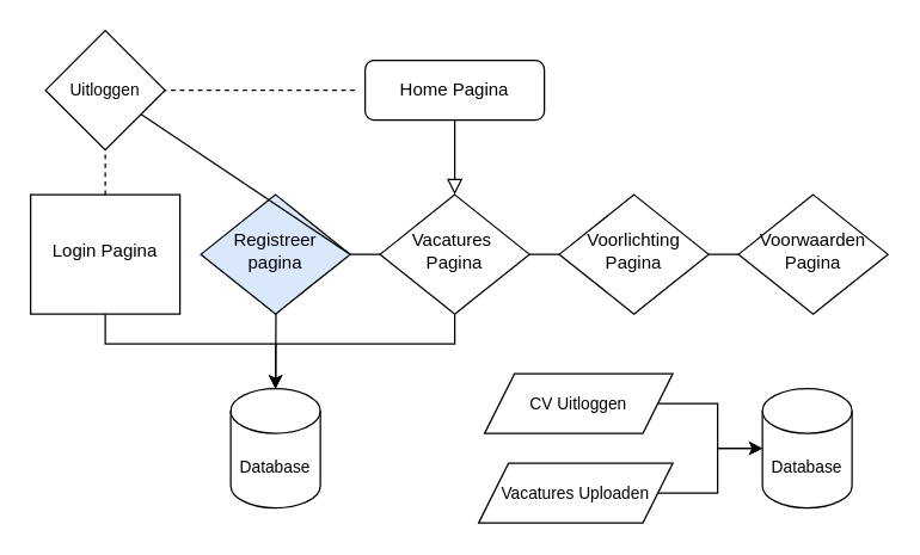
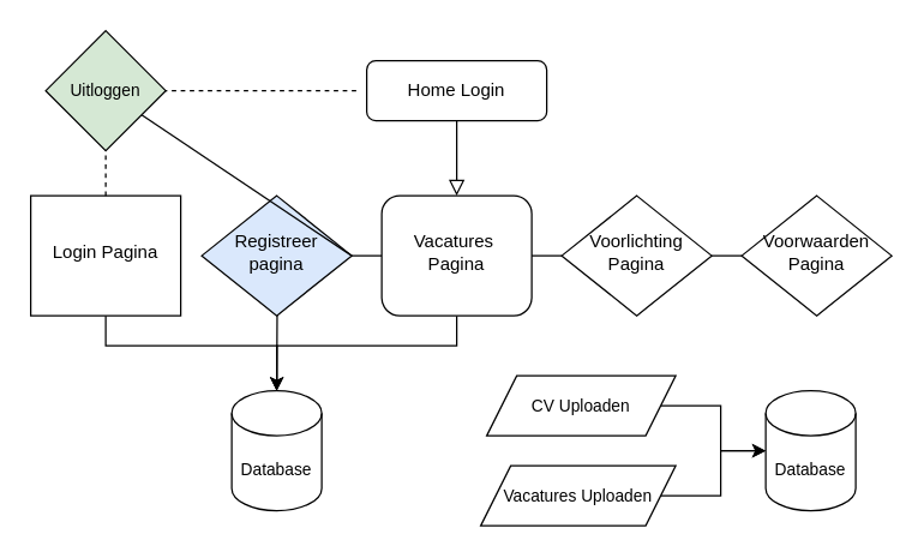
  <mxCell id="0" />
  <mxCell id="1" parent="0" />
  <mxCell id="2" value="" style="rounded=0;html=1;jettySize=auto;orthogonalLoop=1;fontSize=11;endArrow=block;endFill=0;endSize=8;strokeWidth=1;shadow=0;labelBackgroundColor=none;edgeStyle=orthogonalEdgeStyle;" edge="1" parent="1" source="3" target="6"><mxGeometry relative="1" as="geometry" /></mxCell>
- <mxCell id="3" value="Home Pagina" style="rounded=1;whiteSpace=wrap;html=1;fontSize=12;glass=0;strokeWidth=1;shadow=0;" vertex="1" parent="1"><mxGeometry x="244" y="40" width="120" height="40" as="geometry" /></mxCell>
+ <mxCell id="3" value="Home Login" style="rounded=1;whiteSpace=wrap;html=1;fontSize=12;glass=0;strokeWidth=1;shadow=0;" vertex="1" parent="1"><mxGeometry x="244" y="40" width="120" height="40" as="geometry" /></mxCell>
  <mxCell id="4" style="edgeStyle=orthogonalEdgeStyle;rounded=0;orthogonalLoop=1;jettySize=auto;html=1;entryX=0.5;entryY=0;entryDx=0;entryDy=0;fontSize=11;" edge="1" parent="1" source="6"><mxGeometry relative="1" as="geometry"><mxPoint x="184" y="260" as="targetPoint" /></mxGeometry></mxCell>
  <mxCell id="5" style="edgeStyle=orthogonalEdgeStyle;rounded=0;orthogonalLoop=1;jettySize=auto;html=1;entryX=0.5;entryY=0;entryDx=0;entryDy=0;fontSize=11;" edge="1" parent="1" source="6"><mxGeometry relative="1" as="geometry"><mxPoint x="184" y="260" as="targetPoint" /><Array as="points"><mxPoint x="304" y="230" /><mxPoint x="184" y="230" /></Array></mxGeometry></mxCell>
- <mxCell id="6" value="Vacatures&amp;nbsp;&lt;br style=&quot;border-color: var(--border-color);&quot;&gt;Pagina" style="rhombus;whiteSpace=wrap;html=1;shadow=0;fontFamily=Helvetica;fontSize=12;align=center;strokeWidth=1;spacing=6;spacingTop=-4;" vertex="1" parent="1"><mxGeometry x="254" y="130" width="100" height="80" as="geometry" /></mxCell>
+ <mxCell id="6" value="Vacatures&amp;nbsp;&lt;br style=&quot;border-color: var(--border-color);&quot;&gt;Pagina" style="whiteSpace=wrap;html=1;shadow=0;fontFamily=Helvetica;fontSize=12;align=center;strokeWidth=1;spacing=6;spacingTop=-4;rounded=1;" vertex="1" parent="1"><mxGeometry x="254" y="130" width="100" height="80" as="geometry" /></mxCell>
  <mxCell id="7" value="Voorlichting&lt;br&gt;Pagina" style="rhombus;whiteSpace=wrap;html=1;shadow=0;fontFamily=Helvetica;fontSize=12;align=center;strokeWidth=1;spacing=6;spacingTop=-4;" vertex="1" parent="1"><mxGeometry x="374" y="130" width="100" height="80" as="geometry" /></mxCell>
  <mxCell id="8" value="Registreer pagina" style="rhombus;whiteSpace=wrap;html=1;shadow=0;fontFamily=Helvetica;fontSize=12;align=center;strokeWidth=1;spacing=6;spacingTop=-4;fillColor=#dae8fc;" vertex="1" parent="1"><mxGeometry x="134" y="130" width="100" height="80" as="geometry" /></mxCell>
  <mxCell id="9" value="" style="endArrow=none;html=1;rounded=0;exitX=1;exitY=0.5;exitDx=0;exitDy=0;" edge="1" parent="1" source="6"><mxGeometry width="50" height="50" relative="1" as="geometry"><mxPoint x="474" y="250" as="sourcePoint" /><mxPoint x="374" y="170" as="targetPoint" /></mxGeometry></mxCell>
  <mxCell id="10" value="" style="endArrow=none;html=1;rounded=0;exitX=1;exitY=0.5;exitDx=0;exitDy=0;" edge="1" parent="1" source="8" target="17"><mxGeometry width="50" height="50" relative="1" as="geometry"><mxPoint x="204" y="220" as="sourcePoint" /><mxPoint x="254" y="170" as="targetPoint" /></mxGeometry></mxCell>
  <mxCell id="11" style="edgeStyle=orthogonalEdgeStyle;rounded=0;orthogonalLoop=1;jettySize=auto;html=1;entryX=0.5;entryY=0;entryDx=0;entryDy=0;fontSize=11;" edge="1" parent="1" source="12"><mxGeometry relative="1" as="geometry"><mxPoint x="184" y="260" as="targetPoint" /><Array as="points"><mxPoint x="70" y="230" /><mxPoint x="184" y="230" /></Array></mxGeometry></mxCell>
  <mxCell id="12" value="Login Pagina" style="whiteSpace=wrap;html=1;shadow=0;fontFamily=Helvetica;fontSize=12;align=center;strokeWidth=1;spacing=6;spacingTop=-4;rounded=0;" vertex="1" parent="1"><mxGeometry x="20" y="130" width="100" height="80" as="geometry" /></mxCell>
  <mxCell id="13" value="Voorwaarden&lt;br&gt;Pagina&lt;br&gt;" style="rhombus;whiteSpace=wrap;html=1;shadow=0;fontFamily=Helvetica;fontSize=12;align=center;strokeWidth=1;spacing=6;spacingTop=-4;" vertex="1" parent="1"><mxGeometry x="494" y="130" width="100" height="80" as="geometry" /></mxCell>
  <mxCell id="14" value="" style="endArrow=none;html=1;rounded=0;exitX=1;exitY=0.5;exitDx=0;exitDy=0;" edge="1" parent="1"><mxGeometry width="50" height="50" relative="1" as="geometry"><mxPoint x="474" y="170" as="sourcePoint" /><mxPoint x="494" y="170" as="targetPoint" /></mxGeometry></mxCell>
  <mxCell id="15" value="Database" style="shape=cylinder3;whiteSpace=wrap;html=1;boundedLbl=1;backgroundOutline=1;size=15;fontSize=11;" vertex="1" parent="1"><mxGeometry x="154" y="260" width="60" height="80" as="geometry" /></mxCell>
  <mxCell id="16" value="" style="endArrow=none;dashed=1;html=1;rounded=0;fontSize=11;exitX=0.5;exitY=0;exitDx=0;exitDy=0;" edge="1" parent="1" source="12"><mxGeometry width="50" height="50" relative="1" as="geometry"><mxPoint x="194" y="100" as="sourcePoint" /><mxPoint x="240" y="60" as="targetPoint" /><Array as="points"><mxPoint x="70" y="60" /></Array></mxGeometry></mxCell>
- <mxCell id="17" value="Uitloggen" style="rhombus;whiteSpace=wrap;html=1;fontSize=11;" vertex="1" parent="1"><mxGeometry x="30" y="20" width="80" height="80" as="geometry" /></mxCell>
+ <mxCell id="17" value="Uitloggen" style="rhombus;whiteSpace=wrap;html=1;fontSize=11;fillColor=#d5e8d4;" vertex="1" parent="1"><mxGeometry x="30" y="20" width="80" height="80" as="geometry" /></mxCell>
  <mxCell id="18" style="edgeStyle=orthogonalEdgeStyle;rounded=0;orthogonalLoop=1;jettySize=auto;html=1;entryX=0;entryY=0.5;entryDx=0;entryDy=0;entryPerimeter=0;fontSize=11;" edge="1" parent="1" source="19" target="22"><mxGeometry relative="1" as="geometry" /></mxCell>
  <mxCell id="19" value="Vacatures Uploaden" style="shape=parallelogram;perimeter=parallelogramPerimeter;whiteSpace=wrap;html=1;fixedSize=1;fontSize=11;" vertex="1" parent="1"><mxGeometry x="320" y="310" width="130" height="40" as="geometry" /></mxCell>
  <mxCell id="20" style="edgeStyle=orthogonalEdgeStyle;rounded=0;orthogonalLoop=1;jettySize=auto;html=1;entryX=0;entryY=0.5;entryDx=0;entryDy=0;entryPerimeter=0;fontSize=11;" edge="1" parent="1" source="21" target="22"><mxGeometry relative="1" as="geometry" /></mxCell>
- <mxCell id="21" value="CV Uitloggen" style="shape=parallelogram;perimeter=parallelogramPerimeter;whiteSpace=wrap;html=1;fixedSize=1;fontSize=11;" vertex="1" parent="1"><mxGeometry x="324" y="250" width="126" height="40" as="geometry" /></mxCell>
+ <mxCell id="21" value="CV Uploaden" style="shape=parallelogram;perimeter=parallelogramPerimeter;whiteSpace=wrap;html=1;fixedSize=1;fontSize=11;" vertex="1" parent="1"><mxGeometry x="324" y="250" width="126" height="40" as="geometry" /></mxCell>
  <mxCell id="22" value="Database" style="shape=cylinder3;whiteSpace=wrap;html=1;boundedLbl=1;backgroundOutline=1;size=15;fontSize=11;" vertex="1" parent="1"><mxGeometry x="510" y="260" width="60" height="80" as="geometry" /></mxCell>
